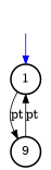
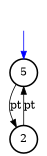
  digraph {
    node [constraint=false peripheries=1 shape=circle style=bold]
-   n1 [label=1]
-   n2 [label=9]
+   n1 [label=5]
+   n2 [label=2]
    " " [shape=plaintext peripheries=""]
    n1 -> n2 [label=pt]
    n2 -> n1 [label=pt]
    " " -> n1 [color=blue]
  }
